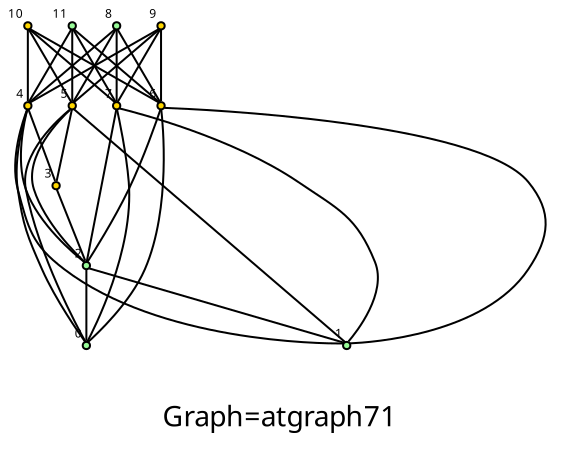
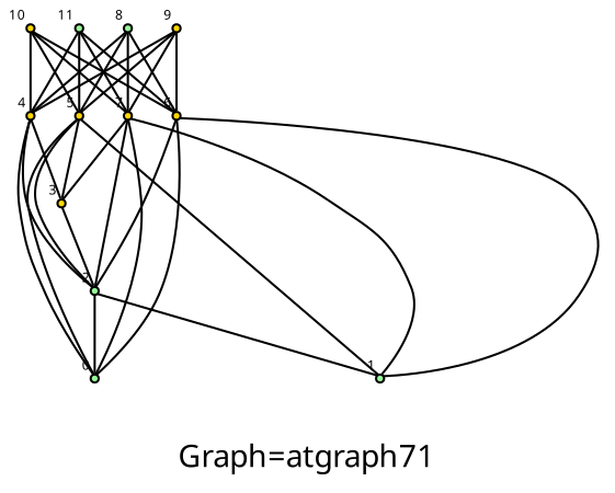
  graph {
    label="Graph=atgraph71"
    labelloc=bottom
    fontname="Noto Sans"
    node [fontsize=6 shape=point style=filled fillcolor=gold fontname="Noto Sans"]
    edge [fontname="Noto Sans"]
    0 [xlabel=0 fillcolor=palegreen]
    1 [xlabel=1 fillcolor=palegreen]
    2 [xlabel=2 fillcolor=palegreen]
    3 [xlabel=3]
    4 [xlabel=4]
    5 [xlabel=5]
    6 [xlabel=6]
    7 [xlabel=7]
    8 [xlabel=8 fillcolor=palegreen]
    9 [xlabel=9]
    10 [xlabel=10]
    11 [xlabel=11 fillcolor=palegreen]
    2 -- 0
    2 -- 1
    3 -- 2
    4 -- 0
-   4 -- 1
    4 -- 2
    4 -- 3
    5 -- 0
    5 -- 1
    5 -- 2
    5 -- 3
    6 -- 0
    6 -- 1
    6 -- 2
    7 -- 0
    7 -- 1
    7 -- 2
+   7 -- 3
    8 -- 4
    8 -- 5
    8 -- 6
    8 -- 7
    9 -- 4
    9 -- 5
    9 -- 6
    9 -- 7
    10 -- 4
    10 -- 5
    10 -- 6
    10 -- 7
    11 -- 4
    11 -- 5
    11 -- 6
    11 -- 7
  }
